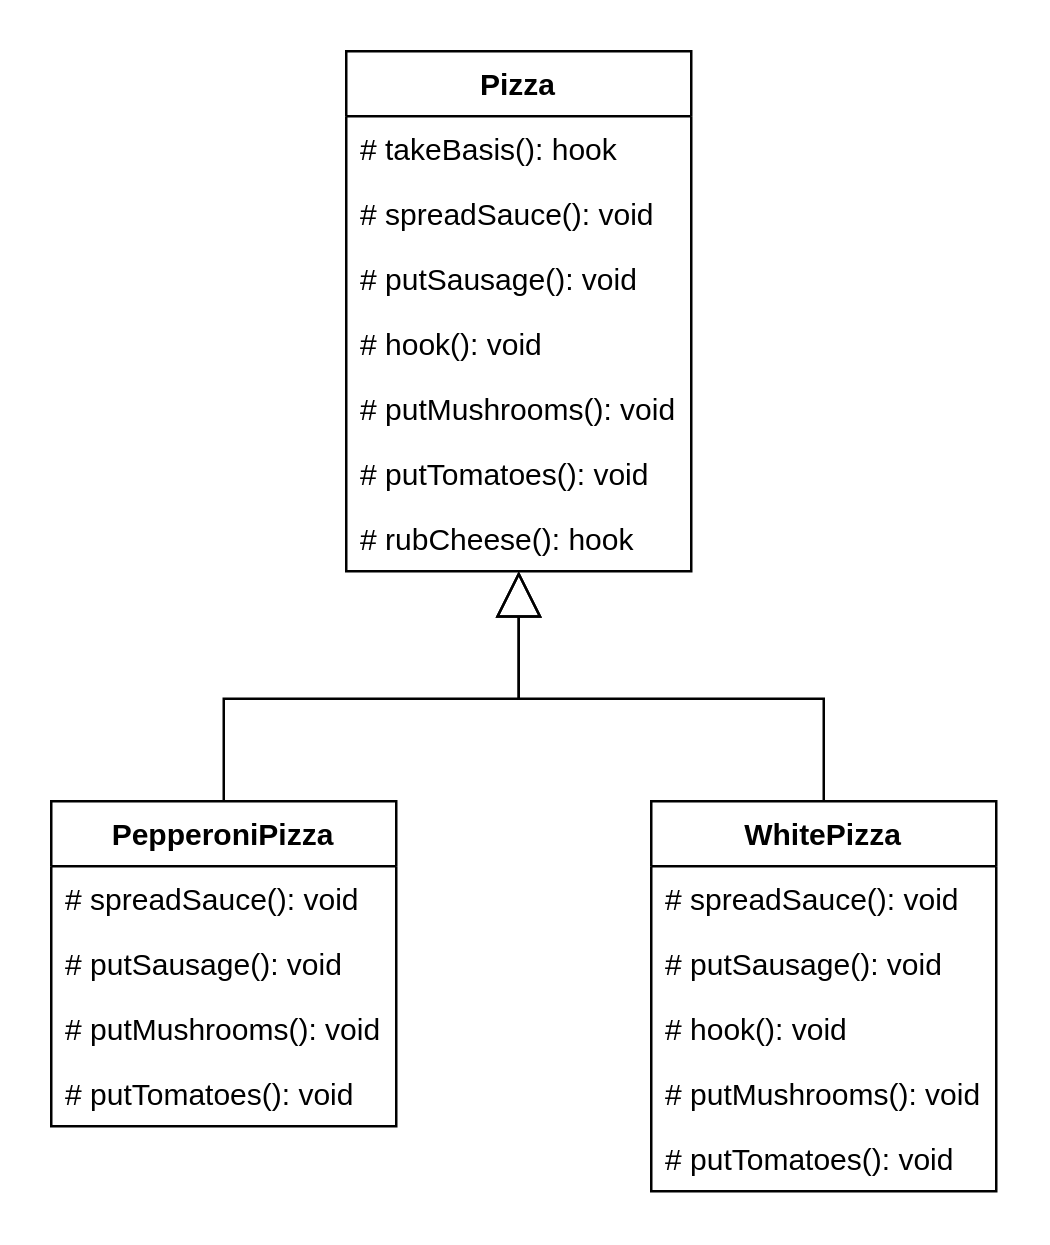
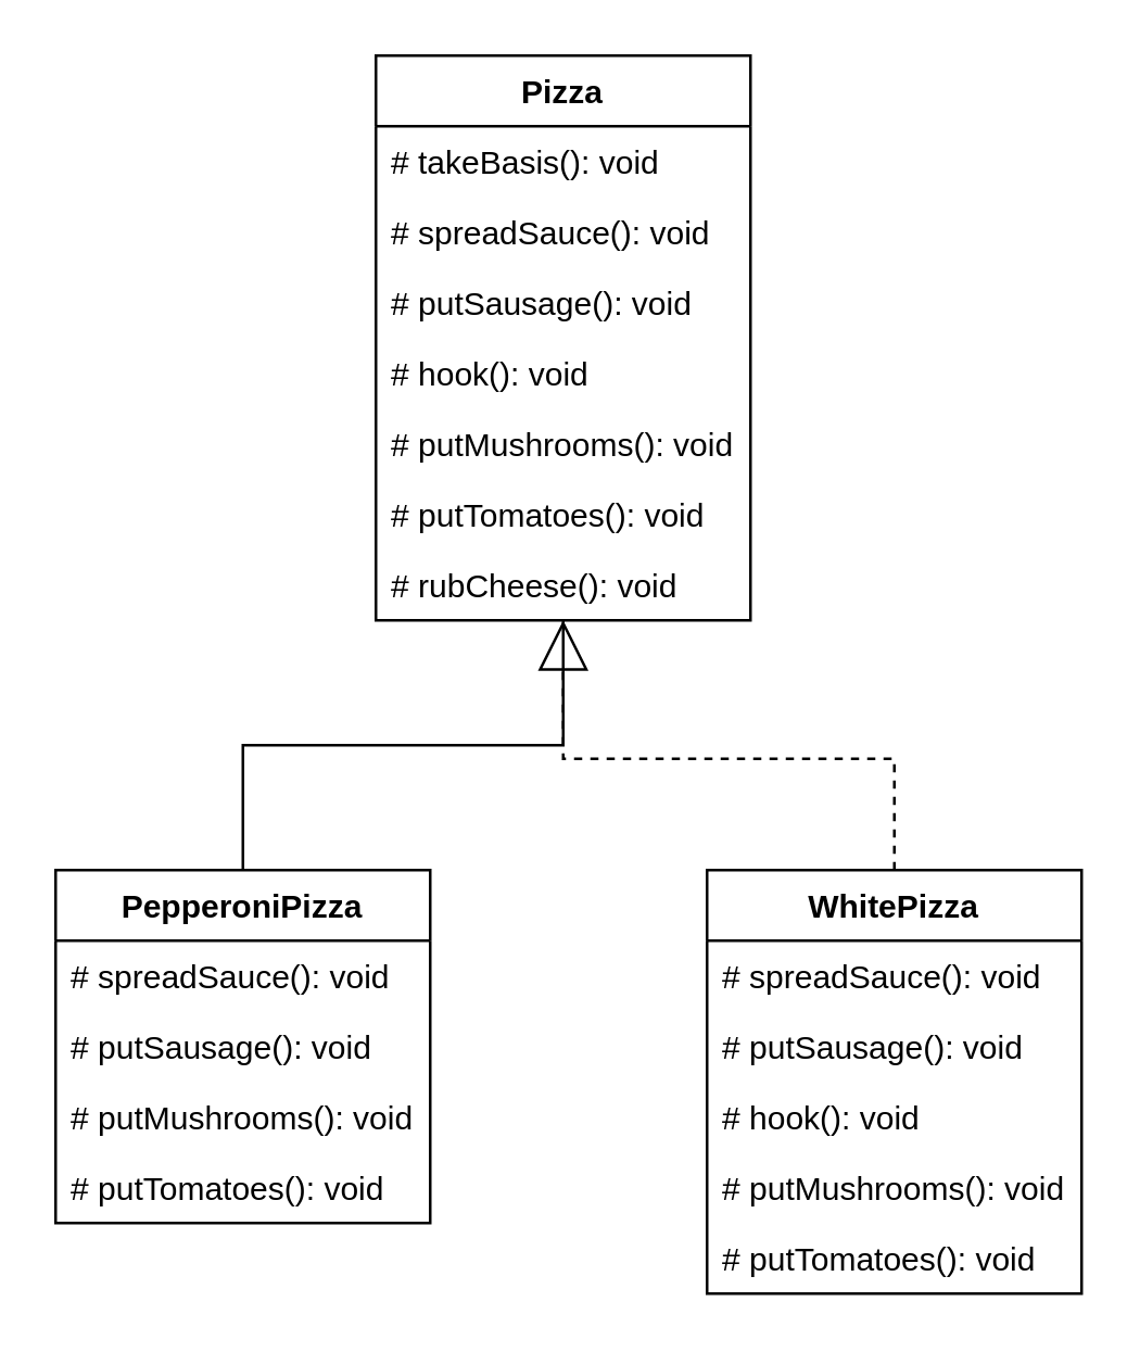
  <mxCell id="0" />
  <mxCell id="1" parent="0" />
- <mxCell id="2" value="" style="edgeStyle=orthogonalEdgeStyle;rounded=0;orthogonalLoop=1;jettySize=auto;html=1;endSize=16;endArrow=block;endFill=0;" parent="1" source="17" target="4" edge="1"><mxGeometry relative="1" as="geometry"><mxPoint x="60" y="230" as="targetPoint" /></mxGeometry></mxCell>
- <mxCell id="3" value="" style="edgeStyle=orthogonalEdgeStyle;rounded=0;orthogonalLoop=1;jettySize=auto;html=1;endArrow=block;endFill=0;endSize=16;" parent="1" source="12" target="4" edge="1"><mxGeometry relative="1" as="geometry"><mxPoint x="350" y="124" as="sourcePoint" /></mxGeometry></mxCell>
+ <mxCell id="2" value="" style="edgeStyle=orthogonalEdgeStyle;rounded=0;orthogonalLoop=1;jettySize=auto;html=1;endSize=16;endArrow=block;endFill=0;dashed=1;" parent="1" source="17" target="4" edge="1"><mxGeometry relative="1" as="geometry"><mxPoint x="60" y="230" as="targetPoint" /></mxGeometry></mxCell>
+ <mxCell id="3" value="" style="edgeStyle=orthogonalEdgeStyle;rounded=0;orthogonalLoop=1;jettySize=auto;html=1;endArrow=none;endFill=0;endSize=16;" parent="1" source="12" target="4" edge="1"><mxGeometry relative="1" as="geometry"><mxPoint x="350" y="124" as="sourcePoint" /></mxGeometry></mxCell>
  <mxCell id="4" value="Pizza" style="swimlane;fontStyle=1;align=center;verticalAlign=top;childLayout=stackLayout;horizontal=1;startSize=26;horizontalStack=0;resizeParent=1;resizeParentMax=0;resizeLast=0;collapsible=1;marginBottom=0;" parent="1" vertex="1"><mxGeometry x="138" y="20" width="138" height="208" as="geometry" /></mxCell>
- <mxCell id="5" value="# takeBasis(): hook" style="text;strokeColor=none;fillColor=none;align=left;verticalAlign=top;spacingLeft=4;spacingRight=4;overflow=hidden;rotatable=0;points=[[0,0.5],[1,0.5]];portConstraint=eastwest;" parent="4" vertex="1"><mxGeometry y="26" width="138" height="26" as="geometry" /></mxCell>
+ <mxCell id="5" value="# takeBasis(): void" style="text;strokeColor=none;fillColor=none;align=left;verticalAlign=top;spacingLeft=4;spacingRight=4;overflow=hidden;rotatable=0;points=[[0,0.5],[1,0.5]];portConstraint=eastwest;" parent="4" vertex="1"><mxGeometry y="26" width="138" height="26" as="geometry" /></mxCell>
  <mxCell id="6" value="# spreadSauce(): void" style="text;strokeColor=none;fillColor=none;align=left;verticalAlign=top;spacingLeft=4;spacingRight=4;overflow=hidden;rotatable=0;points=[[0,0.5],[1,0.5]];portConstraint=eastwest;" parent="4" vertex="1"><mxGeometry y="52" width="138" height="26" as="geometry" /></mxCell>
  <mxCell id="7" value="# putSausage(): void" style="text;strokeColor=none;fillColor=none;align=left;verticalAlign=top;spacingLeft=4;spacingRight=4;overflow=hidden;rotatable=0;points=[[0,0.5],[1,0.5]];portConstraint=eastwest;" parent="4" vertex="1"><mxGeometry y="78" width="138" height="26" as="geometry" /></mxCell>
  <mxCell id="8" value="# hook(): void" style="text;strokeColor=none;fillColor=none;align=left;verticalAlign=top;spacingLeft=4;spacingRight=4;overflow=hidden;rotatable=0;points=[[0,0.5],[1,0.5]];portConstraint=eastwest;" parent="4" vertex="1"><mxGeometry y="104" width="138" height="26" as="geometry" /></mxCell>
  <mxCell id="9" value="# putMushrooms(): void" style="text;strokeColor=none;fillColor=none;align=left;verticalAlign=top;spacingLeft=4;spacingRight=4;overflow=hidden;rotatable=0;points=[[0,0.5],[1,0.5]];portConstraint=eastwest;" parent="4" vertex="1"><mxGeometry y="130" width="138" height="26" as="geometry" /></mxCell>
  <mxCell id="10" value="# putTomatoes(): void&#10;" style="text;strokeColor=none;fillColor=none;align=left;verticalAlign=top;spacingLeft=4;spacingRight=4;overflow=hidden;rotatable=0;points=[[0,0.5],[1,0.5]];portConstraint=eastwest;" parent="4" vertex="1"><mxGeometry y="156" width="138" height="26" as="geometry" /></mxCell>
- <mxCell id="11" value="# rubCheese(): hook" style="text;strokeColor=none;fillColor=none;align=left;verticalAlign=top;spacingLeft=4;spacingRight=4;overflow=hidden;rotatable=0;points=[[0,0.5],[1,0.5]];portConstraint=eastwest;" parent="4" vertex="1"><mxGeometry y="182" width="138" height="26" as="geometry" /></mxCell>
+ <mxCell id="11" value="# rubCheese(): void" style="text;strokeColor=none;fillColor=none;align=left;verticalAlign=top;spacingLeft=4;spacingRight=4;overflow=hidden;rotatable=0;points=[[0,0.5],[1,0.5]];portConstraint=eastwest;" parent="4" vertex="1"><mxGeometry y="182" width="138" height="26" as="geometry" /></mxCell>
  <mxCell id="12" value="PepperoniPizza" style="swimlane;fontStyle=1;align=center;verticalAlign=top;childLayout=stackLayout;horizontal=1;startSize=26;horizontalStack=0;resizeParent=1;resizeParentMax=0;resizeLast=0;collapsible=1;marginBottom=0;" parent="1" vertex="1"><mxGeometry x="20" y="320" width="138" height="130" as="geometry" /></mxCell>
  <mxCell id="13" value="# spreadSauce(): void" style="text;strokeColor=none;fillColor=none;align=left;verticalAlign=top;spacingLeft=4;spacingRight=4;overflow=hidden;rotatable=0;points=[[0,0.5],[1,0.5]];portConstraint=eastwest;" parent="12" vertex="1"><mxGeometry y="26" width="138" height="26" as="geometry" /></mxCell>
  <mxCell id="14" value="# putSausage(): void" style="text;strokeColor=none;fillColor=none;align=left;verticalAlign=top;spacingLeft=4;spacingRight=4;overflow=hidden;rotatable=0;points=[[0,0.5],[1,0.5]];portConstraint=eastwest;" parent="12" vertex="1"><mxGeometry y="52" width="138" height="26" as="geometry" /></mxCell>
  <mxCell id="15" value="# putMushrooms(): void" style="text;strokeColor=none;fillColor=none;align=left;verticalAlign=top;spacingLeft=4;spacingRight=4;overflow=hidden;rotatable=0;points=[[0,0.5],[1,0.5]];portConstraint=eastwest;" parent="12" vertex="1"><mxGeometry y="78" width="138" height="26" as="geometry" /></mxCell>
  <mxCell id="16" value="# putTomatoes(): void&#10;" style="text;strokeColor=none;fillColor=none;align=left;verticalAlign=top;spacingLeft=4;spacingRight=4;overflow=hidden;rotatable=0;points=[[0,0.5],[1,0.5]];portConstraint=eastwest;" parent="12" vertex="1"><mxGeometry y="104" width="138" height="26" as="geometry" /></mxCell>
  <mxCell id="17" value="WhitePizza" style="swimlane;fontStyle=1;align=center;verticalAlign=top;childLayout=stackLayout;horizontal=1;startSize=26;horizontalStack=0;resizeParent=1;resizeParentMax=0;resizeLast=0;collapsible=1;marginBottom=0;" parent="1" vertex="1"><mxGeometry x="260" y="320" width="138" height="156" as="geometry" /></mxCell>
  <mxCell id="18" value="# spreadSauce(): void" style="text;strokeColor=none;fillColor=none;align=left;verticalAlign=top;spacingLeft=4;spacingRight=4;overflow=hidden;rotatable=0;points=[[0,0.5],[1,0.5]];portConstraint=eastwest;" parent="17" vertex="1"><mxGeometry y="26" width="138" height="26" as="geometry" /></mxCell>
  <mxCell id="19" value="# putSausage(): void" style="text;strokeColor=none;fillColor=none;align=left;verticalAlign=top;spacingLeft=4;spacingRight=4;overflow=hidden;rotatable=0;points=[[0,0.5],[1,0.5]];portConstraint=eastwest;" parent="17" vertex="1"><mxGeometry y="52" width="138" height="26" as="geometry" /></mxCell>
  <mxCell id="20" value="# hook(): void" style="text;strokeColor=none;fillColor=none;align=left;verticalAlign=top;spacingLeft=4;spacingRight=4;overflow=hidden;rotatable=0;points=[[0,0.5],[1,0.5]];portConstraint=eastwest;" parent="17" vertex="1"><mxGeometry y="78" width="138" height="26" as="geometry" /></mxCell>
  <mxCell id="21" value="# putMushrooms(): void" style="text;strokeColor=none;fillColor=none;align=left;verticalAlign=top;spacingLeft=4;spacingRight=4;overflow=hidden;rotatable=0;points=[[0,0.5],[1,0.5]];portConstraint=eastwest;" parent="17" vertex="1"><mxGeometry y="104" width="138" height="26" as="geometry" /></mxCell>
  <mxCell id="22" value="# putTomatoes(): void&#10;" style="text;strokeColor=none;fillColor=none;align=left;verticalAlign=top;spacingLeft=4;spacingRight=4;overflow=hidden;rotatable=0;points=[[0,0.5],[1,0.5]];portConstraint=eastwest;" parent="17" vertex="1"><mxGeometry y="130" width="138" height="26" as="geometry" /></mxCell>
